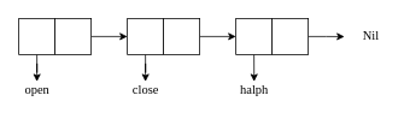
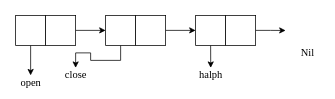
  <mxCell id="0" />
  <mxCell id="1" parent="0" />
  <mxCell id="2" style="edgeStyle=orthogonalEdgeStyle;rounded=0;orthogonalLoop=1;jettySize=auto;html=1;exitX=0.5;exitY=1;exitDx=0;exitDy=0;fontFamily=Times New Roman;fontSize=14;" parent="1" source="3" target="6" edge="1"><mxGeometry relative="1" as="geometry" /></mxCell>
  <mxCell id="3" value="" style="rounded=0;whiteSpace=wrap;html=1;" parent="1" vertex="1"><mxGeometry x="20" y="20" width="40" height="40" as="geometry" /></mxCell>
  <mxCell id="4" style="edgeStyle=orthogonalEdgeStyle;rounded=0;orthogonalLoop=1;jettySize=auto;html=1;exitX=1;exitY=0.5;exitDx=0;exitDy=0;entryX=0;entryY=0.5;entryDx=0;entryDy=0;fontFamily=Times New Roman;fontSize=14;" parent="1" source="5" target="8" edge="1"><mxGeometry relative="1" as="geometry" /></mxCell>
  <mxCell id="5" value="" style="rounded=0;whiteSpace=wrap;html=1;" parent="1" vertex="1"><mxGeometry x="60" y="20" width="40" height="40" as="geometry" /></mxCell>
- <mxCell id="6" value="open" style="text;html=1;align=center;verticalAlign=middle;resizable=0;points=[];autosize=1;fontSize=14;fontFamily=Times New Roman;" parent="1" vertex="1"><mxGeometry x="20" y="90" width="40" height="20" as="geometry" /></mxCell>
+ <mxCell id="6" value="open" style="text;html=1;align=center;verticalAlign=middle;resizable=0;points=[];autosize=1;fontSize=14;fontFamily=Times New Roman;" parent="1" vertex="1"><mxGeometry x="20" y="100" width="40" height="20" as="geometry" /></mxCell>
  <mxCell id="7" style="edgeStyle=orthogonalEdgeStyle;rounded=0;orthogonalLoop=1;jettySize=auto;html=1;exitX=0.5;exitY=1;exitDx=0;exitDy=0;fontFamily=Times New Roman;fontSize=14;" parent="1" source="8" target="11" edge="1"><mxGeometry relative="1" as="geometry" /></mxCell>
  <mxCell id="8" value="" style="rounded=0;whiteSpace=wrap;html=1;" parent="1" vertex="1"><mxGeometry x="140" y="20" width="40" height="40" as="geometry" /></mxCell>
  <mxCell id="9" style="edgeStyle=orthogonalEdgeStyle;rounded=0;orthogonalLoop=1;jettySize=auto;html=1;exitX=1;exitY=0.5;exitDx=0;exitDy=0;entryX=0;entryY=0.5;entryDx=0;entryDy=0;fontFamily=Times New Roman;fontSize=14;" parent="1" source="10" target="13" edge="1"><mxGeometry relative="1" as="geometry" /></mxCell>
  <mxCell id="10" value="" style="rounded=0;whiteSpace=wrap;html=1;" parent="1" vertex="1"><mxGeometry x="180" y="20" width="40" height="40" as="geometry" /></mxCell>
- <mxCell id="11" value="close" style="text;html=1;align=center;verticalAlign=middle;resizable=0;points=[];autosize=1;fontSize=14;fontFamily=Times New Roman;" parent="1" vertex="1"><mxGeometry x="140" y="90" width="40" height="20" as="geometry" /></mxCell>
+ <mxCell id="11" value="close" style="text;html=1;align=center;verticalAlign=middle;resizable=0;points=[];autosize=1;fontSize=14;fontFamily=Times New Roman;" parent="1" vertex="1"><mxGeometry x="80" y="90" width="40" height="20" as="geometry" /></mxCell>
  <mxCell id="12" style="edgeStyle=orthogonalEdgeStyle;rounded=0;orthogonalLoop=1;jettySize=auto;html=1;exitX=0.5;exitY=1;exitDx=0;exitDy=0;fontFamily=Times New Roman;fontSize=14;" parent="1" source="13" edge="1"><mxGeometry relative="1" as="geometry"><mxPoint x="280.143" y="90" as="targetPoint" /></mxGeometry></mxCell>
  <mxCell id="13" value="" style="rounded=0;whiteSpace=wrap;html=1;" parent="1" vertex="1"><mxGeometry x="260" y="20" width="40" height="40" as="geometry" /></mxCell>
  <mxCell id="14" style="edgeStyle=orthogonalEdgeStyle;rounded=0;orthogonalLoop=1;jettySize=auto;html=1;exitX=1;exitY=0.5;exitDx=0;exitDy=0;fontFamily=Times New Roman;fontSize=14;" parent="1" source="15" edge="1"><mxGeometry relative="1" as="geometry"><mxPoint x="380" y="40.143" as="targetPoint" /></mxGeometry></mxCell>
  <mxCell id="15" value="" style="rounded=0;whiteSpace=wrap;html=1;" parent="1" vertex="1"><mxGeometry x="300" y="20" width="40" height="40" as="geometry" /></mxCell>
  <mxCell id="16" value="halph" style="text;html=1;align=center;verticalAlign=middle;resizable=0;points=[];autosize=1;fontSize=14;fontFamily=Times New Roman;" parent="1" vertex="1"><mxGeometry x="255" y="90" width="50" height="20" as="geometry" /></mxCell>
- <mxCell id="17" value="Nil" style="text;html=1;align=center;verticalAlign=middle;resizable=0;points=[];autosize=1;fontSize=14;fontFamily=Times New Roman;" parent="1" vertex="1"><mxGeometry x="394" y="30" width="30" height="20" as="geometry" /></mxCell>
+ <mxCell id="17" value="Nil" style="text;html=1;align=center;verticalAlign=middle;resizable=0;points=[];autosize=1;fontSize=14;fontFamily=Times New Roman;" parent="1" vertex="1"><mxGeometry x="394" y="60" width="30" height="20" as="geometry" /></mxCell>
